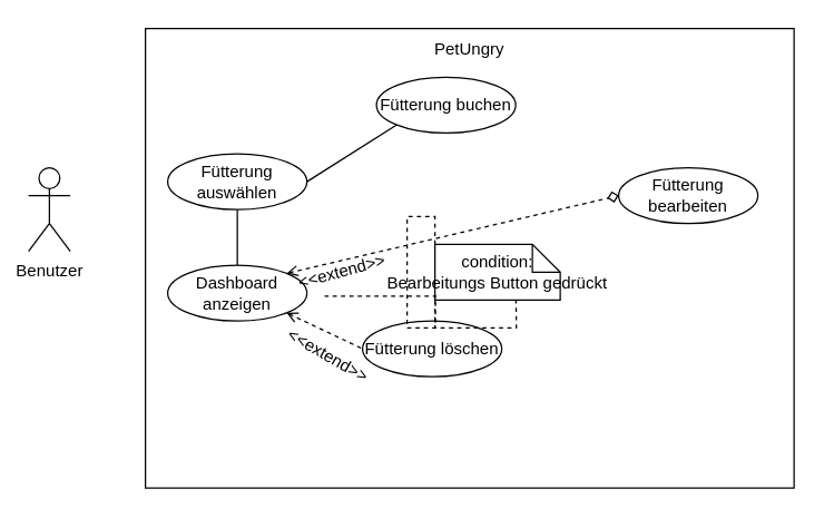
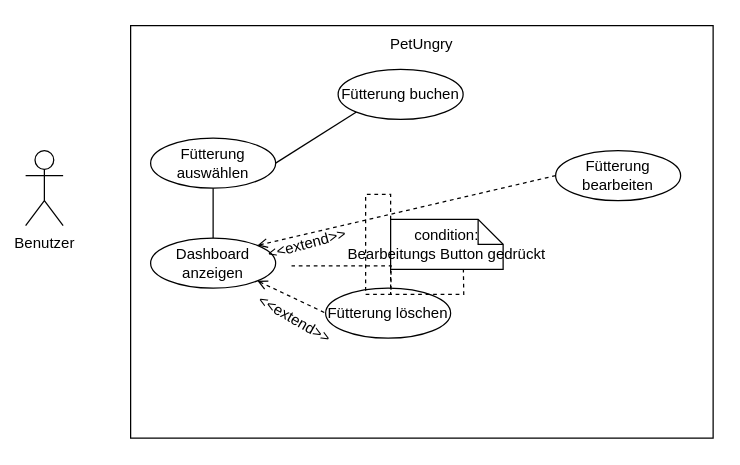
  <mxCell id="0" />
  <mxCell id="1" parent="0" />
  <mxCell id="2" value="" style="rounded=0;whiteSpace=wrap;html=1;" parent="1" vertex="1"><mxGeometry x="104" y="20" width="466" height="330" as="geometry" /></mxCell>
  <mxCell id="3" value="Benutzer" style="shape=umlActor;verticalLabelPosition=bottom;verticalAlign=top;html=1;outlineConnect=0;" parent="1" vertex="1"><mxGeometry x="20" y="120" width="30" height="60" as="geometry" /></mxCell>
  <mxCell id="4" value="PetUngry" style="text;html=1;strokeColor=none;fillColor=none;align=center;verticalAlign=middle;whiteSpace=wrap;rounded=0;" parent="1" vertex="1"><mxGeometry x="272" y="20" width="130" height="30" as="geometry" /></mxCell>
  <mxCell id="5" style="rounded=0;orthogonalLoop=1;jettySize=auto;html=1;exitX=1;exitY=0.5;exitDx=0;exitDy=0;entryX=0;entryY=1;entryDx=0;entryDy=0;endArrow=none;endFill=0;" parent="1" source="17" target="6" edge="1"><mxGeometry relative="1" as="geometry"><mxPoint x="205.355" y="185.858" as="sourcePoint" /></mxGeometry></mxCell>
  <mxCell id="6" value="Fütterung buchen" style="ellipse;whiteSpace=wrap;html=1;" parent="1" vertex="1"><mxGeometry x="270" y="55" width="100" height="40" as="geometry" /></mxCell>
  <mxCell id="7" value="Fütterung bearbeiten" style="ellipse;whiteSpace=wrap;html=1;" parent="1" vertex="1"><mxGeometry x="444" y="120" width="100" height="40" as="geometry" /></mxCell>
  <mxCell id="8" value="Fütterung löschen" style="ellipse;whiteSpace=wrap;html=1;" parent="1" vertex="1"><mxGeometry x="260" y="230" width="100" height="40" as="geometry" /></mxCell>
- <mxCell id="9" style="edgeStyle=none;rounded=0;orthogonalLoop=1;jettySize=auto;html=1;exitX=1;exitY=0;exitDx=0;exitDy=0;entryX=0;entryY=0.5;entryDx=0;entryDy=0;endArrow=diamond;endFill=0;dashed=1;strokeColor=default;align=center;verticalAlign=middle;fontFamily=Helvetica;fontSize=11;fontColor=default;labelBackgroundColor=default;startArrow=open;startFill=0;" parent="1" source="11" target="7" edge="1"><mxGeometry relative="1" as="geometry" /></mxCell>
+ <mxCell id="9" style="edgeStyle=none;rounded=0;orthogonalLoop=1;jettySize=auto;html=1;exitX=1;exitY=0;exitDx=0;exitDy=0;entryX=0;entryY=0.5;entryDx=0;entryDy=0;endArrow=none;endFill=0;dashed=1;strokeColor=default;align=center;verticalAlign=middle;fontFamily=Helvetica;fontSize=11;fontColor=default;labelBackgroundColor=default;startArrow=open;startFill=0;" parent="1" source="11" target="7" edge="1"><mxGeometry relative="1" as="geometry" /></mxCell>
  <mxCell id="10" style="edgeStyle=none;rounded=0;orthogonalLoop=1;jettySize=auto;html=1;exitX=1;exitY=1;exitDx=0;exitDy=0;entryX=0;entryY=0.5;entryDx=0;entryDy=0;endArrow=none;endFill=0;dashed=1;strokeColor=default;align=center;verticalAlign=middle;fontFamily=Helvetica;fontSize=11;fontColor=default;labelBackgroundColor=default;startArrow=open;startFill=0;" parent="1" source="11" target="8" edge="1"><mxGeometry relative="1" as="geometry" /></mxCell>
  <mxCell id="11" value="Dashboard anzeigen" style="ellipse;whiteSpace=wrap;html=1;" parent="1" vertex="1"><mxGeometry x="120" y="190" width="100" height="40" as="geometry" /></mxCell>
  <mxCell id="12" value="&amp;lt;&amp;lt;&lt;span style=&quot;background-color: initial;&quot;&gt;extend&amp;gt;&amp;gt;&lt;/span&gt;" style="text;html=1;align=center;verticalAlign=middle;resizable=0;points=[];autosize=1;strokeColor=none;fillColor=none;rotation=-15;" parent="1" vertex="1"><mxGeometry x="200" y="180" width="90" height="30" as="geometry" /></mxCell>
  <mxCell id="13" value="&amp;lt;&amp;lt;&lt;span style=&quot;background-color: initial;&quot;&gt;extend&amp;gt;&amp;gt;&lt;/span&gt;" style="text;html=1;align=center;verticalAlign=middle;resizable=0;points=[];autosize=1;strokeColor=none;fillColor=none;rotation=30;" parent="1" vertex="1"><mxGeometry x="190" y="240" width="90" height="30" as="geometry" /></mxCell>
  <mxCell id="14" style="edgeStyle=orthogonalEdgeStyle;rounded=0;orthogonalLoop=1;jettySize=auto;html=1;exitX=0;exitY=1;exitDx=0;exitDy=0;exitPerimeter=0;dashed=1;strokeColor=default;align=center;verticalAlign=middle;fontFamily=Helvetica;fontSize=11;fontColor=default;labelBackgroundColor=default;endArrow=none;endFill=0;" parent="1" source="15" edge="1"><mxGeometry relative="1" as="geometry"><mxPoint x="370" y="200" as="targetPoint" /></mxGeometry></mxCell>
  <mxCell id="15" value="&lt;span style=&quot;text-wrap: nowrap;&quot;&gt;condition:&lt;/span&gt;&lt;br style=&quot;text-wrap: nowrap;&quot;&gt;&lt;span style=&quot;text-wrap: nowrap;&quot;&gt;Bearbeitungs Button gedrückt&lt;/span&gt;" style="shape=note;size=20;whiteSpace=wrap;html=1;" parent="1" vertex="1"><mxGeometry x="312" y="175" width="90" height="40" as="geometry" /></mxCell>
  <mxCell id="16" style="edgeStyle=orthogonalEdgeStyle;rounded=0;orthogonalLoop=1;jettySize=auto;html=1;exitX=0;exitY=0;exitDx=0;exitDy=0;exitPerimeter=0;entryX=0.319;entryY=0.945;entryDx=0;entryDy=0;entryPerimeter=0;dashed=1;strokeColor=default;align=center;verticalAlign=middle;fontFamily=Helvetica;fontSize=11;fontColor=default;labelBackgroundColor=default;endArrow=none;endFill=0;" parent="1" source="15" target="12" edge="1"><mxGeometry relative="1" as="geometry" /></mxCell>
  <mxCell id="17" value="Fütterung auswählen" style="ellipse;whiteSpace=wrap;html=1;" vertex="1" parent="1"><mxGeometry x="120" y="110" width="100" height="40" as="geometry" /></mxCell>
  <mxCell id="18" style="rounded=0;orthogonalLoop=1;jettySize=auto;html=1;exitX=0.5;exitY=1;exitDx=0;exitDy=0;entryX=0.5;entryY=0;entryDx=0;entryDy=0;endArrow=none;endFill=0;" edge="1" parent="1" source="17" target="11"><mxGeometry relative="1" as="geometry"><mxPoint x="230" y="140" as="sourcePoint" /><mxPoint x="295" y="99" as="targetPoint" /></mxGeometry></mxCell>
